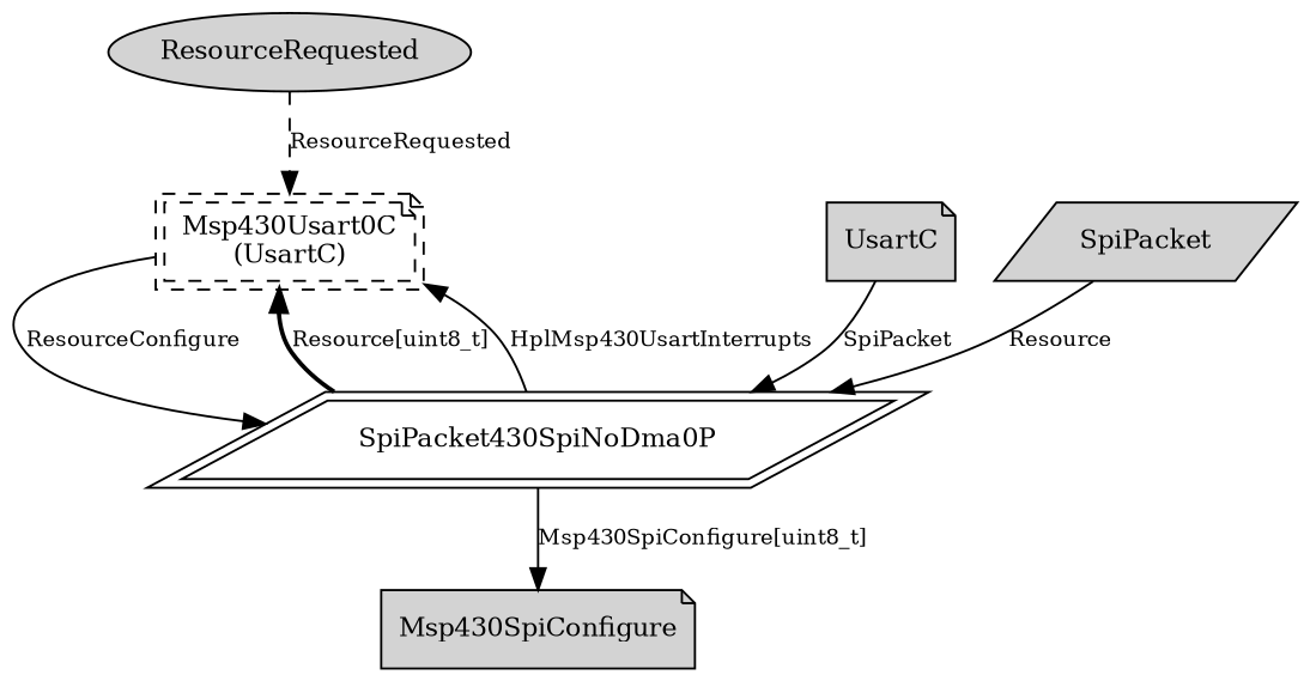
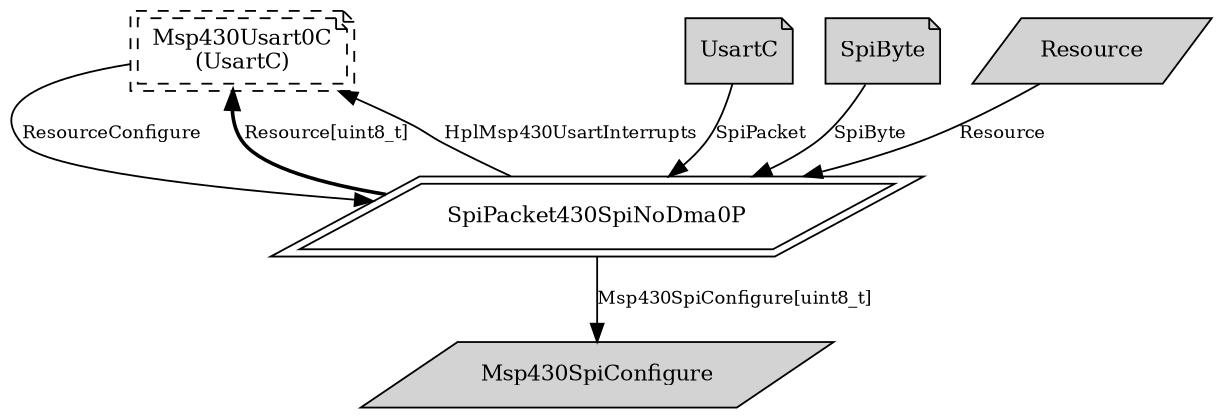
  digraph {
    node [fontsize=12 shape=note style=filled]
    edge [fontsize=10 style=solid]
-   n1 [label=ResourceRequested shape=ellipse]
    n2 [label="Msp430Usart0C\n(UsartC)" peripheries=2 style=dashed]
    n3 [label=SpiPacket430SpiNoDma0P peripheries=2 shape=parallelogram style=""]
-   n4 [label=Msp430SpiConfigure]
+   n4 [label=Msp430SpiConfigure shape=parallelogram]
    n5 [label=UsartC]
-   n7 [label=SpiPacket shape=parallelogram]
-   n1 -> n2 [label=ResourceRequested style=dashed]
+   n6 [label=SpiByte]
+   n7 [label=Resource shape=parallelogram]
    n2 -> n3 [label=ResourceConfigure]
    n3 -> n2 [label="Resource[uint8_t]" style=bold]
    n3 -> n2 [label=HplMsp430UsartInterrupts]
    n3 -> n4 [label="Msp430SpiConfigure[uint8_t]"]
    n5 -> n3 [label=SpiPacket]
+   n6 -> n3 [label=SpiByte]
    n7 -> n3 [label=Resource]
  }
